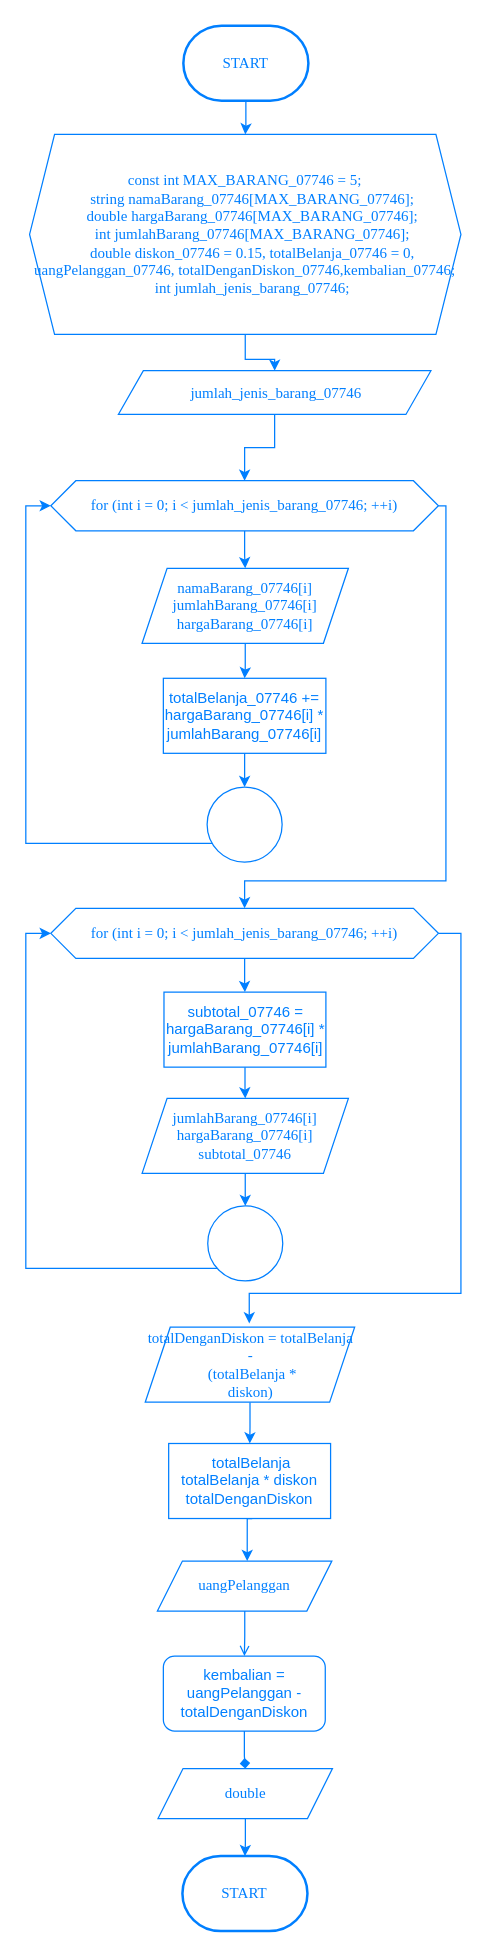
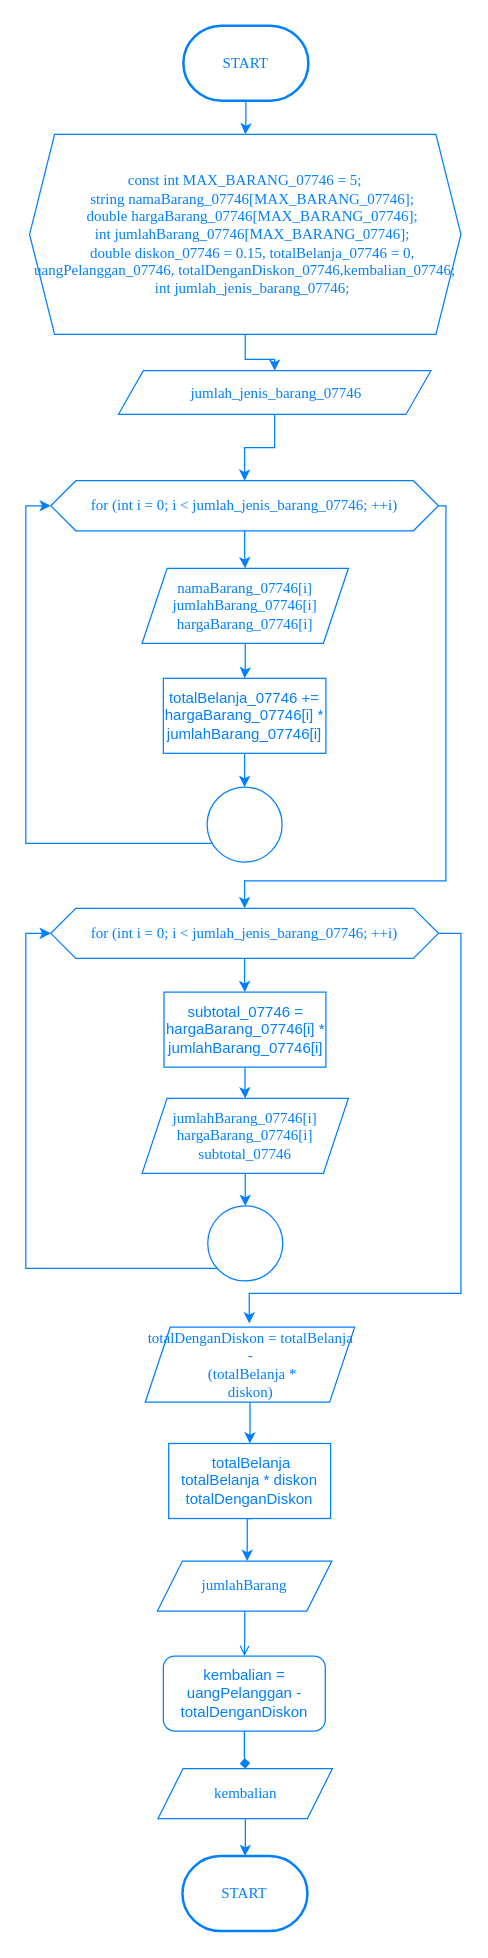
  <mxCell id="0" />
  <mxCell id="1" parent="0" />
  <mxCell id="2" value="" style="edgeStyle=orthogonalEdgeStyle;rounded=0;orthogonalLoop=1;jettySize=auto;html=1;strokeColor=#007FFF;fontColor=#007FFF;" parent="1" source="3" target="5" edge="1"><mxGeometry relative="1" as="geometry" /></mxCell>
  <mxCell id="3" value="START" style="strokeWidth=2;html=1;shape=mxgraph.flowchart.terminator;whiteSpace=wrap;strokeColor=#007FFF;fontColor=#007FFF;fontFamily=consolas;" parent="1" vertex="1"><mxGeometry x="146" y="20" width="100" height="60" as="geometry" /></mxCell>
  <mxCell id="4" style="edgeStyle=orthogonalEdgeStyle;rounded=0;orthogonalLoop=1;jettySize=auto;html=1;entryX=0.5;entryY=0;entryDx=0;entryDy=0;strokeColor=#007FFF;fontColor=#007FFF;fontFamily=consolas;" parent="1" source="5" target="7" edge="1"><mxGeometry relative="1" as="geometry" /></mxCell>
  <mxCell id="5" value="const int MAX_BARANG_07746 = 5;&#10;&amp;nbsp; &amp;nbsp; string namaBarang_07746[MAX_BARANG_07746];&#10;&amp;nbsp; &amp;nbsp; double hargaBarang_07746[MAX_BARANG_07746];&#10;&amp;nbsp; &amp;nbsp; int jumlahBarang_07746[MAX_BARANG_07746];&#10;&amp;nbsp; &amp;nbsp; double diskon_07746 = 0.15, totalBelanja_07746 = 0, uangPelanggan_07746, totalDenganDiskon_07746,kembalian_07746;&#10;&amp;nbsp; &amp;nbsp; int jumlah_jenis_barang_07746;" style="shape=hexagon;perimeter=hexagonPerimeter2;whiteSpace=wrap;html=1;fixedSize=1;strokeColor=#007FFF;fontColor=#007FFF;fontFamily=consolas;" parent="1" vertex="1"><mxGeometry x="23" y="107" width="345" height="160" as="geometry" /></mxCell>
  <mxCell id="6" style="edgeStyle=orthogonalEdgeStyle;rounded=0;orthogonalLoop=1;jettySize=auto;html=1;entryX=0.5;entryY=0;entryDx=0;entryDy=0;strokeColor=#007FFF;fontColor=#007FFF;" parent="1" source="7" target="9" edge="1"><mxGeometry relative="1" as="geometry" /></mxCell>
  <mxCell id="7" value="&amp;nbsp;jumlah_jenis_barang_07746" style="shape=parallelogram;perimeter=parallelogramPerimeter;whiteSpace=wrap;html=1;fixedSize=1;strokeColor=#007FFF;fontColor=#007FFF;fontFamily=consolas;" parent="1" vertex="1"><mxGeometry x="94" y="296" width="250" height="35" as="geometry" /></mxCell>
  <mxCell id="8" style="edgeStyle=orthogonalEdgeStyle;rounded=0;orthogonalLoop=1;jettySize=auto;html=1;strokeColor=#007FFF;fontColor=#007FFF;" parent="1" source="9" target="13" edge="1"><mxGeometry relative="1" as="geometry" /></mxCell>
  <mxCell id="9" value="for (int i = 0; i &amp;lt; jumlah_jenis_barang_07746; ++i)" style="shape=hexagon;perimeter=hexagonPerimeter2;whiteSpace=wrap;html=1;fixedSize=1;strokeColor=#007FFF;fontColor=#007FFF;fontFamily=consolas;" parent="1" vertex="1"><mxGeometry x="40" y="384" width="310" height="40" as="geometry" /></mxCell>
  <mxCell id="10" style="edgeStyle=orthogonalEdgeStyle;rounded=0;orthogonalLoop=1;jettySize=auto;html=1;entryX=0.5;entryY=0;entryDx=0;entryDy=0;strokeColor=#007FFF;fontColor=#007FFF;" edge="1" parent="1" source="11" target="15"><mxGeometry relative="1" as="geometry" /></mxCell>
  <mxCell id="11" value="totalBelanja_07746 += hargaBarang_07746[i] * jumlahBarang_07746[i]" style="rounded=0;whiteSpace=wrap;html=1;strokeColor=#007FFF;fontColor=#007FFF;" parent="1" vertex="1"><mxGeometry x="130" y="542" width="130" height="60" as="geometry" /></mxCell>
  <mxCell id="12" value="" style="edgeStyle=orthogonalEdgeStyle;rounded=0;orthogonalLoop=1;jettySize=auto;html=1;strokeColor=#007FFF;fontColor=#007FFF;" edge="1" parent="1" source="13" target="11"><mxGeometry relative="1" as="geometry" /></mxCell>
  <mxCell id="13" value="namaBarang_07746[i]&lt;br&gt;jumlahBarang_07746[i]&lt;br&gt;hargaBarang_07746[i]" style="shape=parallelogram;perimeter=parallelogramPerimeter;whiteSpace=wrap;html=1;fixedSize=1;strokeColor=#007FFF;fontColor=#007FFF;fontFamily=consolas;" parent="1" vertex="1"><mxGeometry x="113" y="454" width="165" height="60" as="geometry" /></mxCell>
  <mxCell id="14" style="edgeStyle=orthogonalEdgeStyle;rounded=0;orthogonalLoop=1;jettySize=auto;html=1;entryX=0;entryY=0.5;entryDx=0;entryDy=0;strokeColor=#007FFF;fontColor=#007FFF;" parent="1" source="15" target="9" edge="1"><mxGeometry relative="1" as="geometry"><Array as="points"><mxPoint x="20" y="674" /><mxPoint x="20" y="404" /></Array></mxGeometry></mxCell>
  <mxCell id="15" value="" style="ellipse;whiteSpace=wrap;html=1;strokeColor=#007FFF;fontColor=#007FFF;" parent="1" vertex="1"><mxGeometry x="165" y="629" width="60" height="60" as="geometry" /></mxCell>
  <mxCell id="16" style="edgeStyle=orthogonalEdgeStyle;rounded=0;orthogonalLoop=1;jettySize=auto;html=1;entryX=0.5;entryY=0;entryDx=0;entryDy=0;strokeColor=#007FFF;fontColor=#007FFF;" parent="1" source="18" target="20" edge="1"><mxGeometry relative="1" as="geometry" /></mxCell>
  <mxCell id="17" style="edgeStyle=orthogonalEdgeStyle;rounded=0;orthogonalLoop=1;jettySize=auto;html=1;entryX=0.483;entryY=0.016;entryDx=0;entryDy=0;strokeColor=#007FFF;fontColor=#007FFF;entryPerimeter=0;exitX=1;exitY=0.5;exitDx=0;exitDy=0;" parent="1" source="18" edge="1"><mxGeometry relative="1" as="geometry"><mxPoint x="335" y="764" as="sourcePoint" /><mxPoint x="198.695" y="1057.96" as="targetPoint" /><Array as="points"><mxPoint x="368" y="746" /><mxPoint x="368" y="1034" /><mxPoint x="199" y="1034" /></Array></mxGeometry></mxCell>
  <mxCell id="18" value="for (int i = 0; i &amp;lt; jumlah_jenis_barang_07746; ++i)" style="shape=hexagon;perimeter=hexagonPerimeter2;whiteSpace=wrap;html=1;fixedSize=1;strokeColor=#007FFF;fontColor=#007FFF;fontFamily=consolas;" parent="1" vertex="1"><mxGeometry x="40" y="726" width="310" height="40" as="geometry" /></mxCell>
  <mxCell id="19" value="" style="edgeStyle=orthogonalEdgeStyle;rounded=0;orthogonalLoop=1;jettySize=auto;html=1;strokeColor=#007FFF;fontColor=#007FFF;" parent="1" source="20" target="24" edge="1"><mxGeometry relative="1" as="geometry" /></mxCell>
  <mxCell id="20" value="subtotal_07746 = hargaBarang_07746[i] * jumlahBarang_07746[i]" style="rounded=0;whiteSpace=wrap;html=1;strokeColor=#007FFF;fontColor=#007FFF;" parent="1" vertex="1"><mxGeometry x="130.5" y="793" width="129.5" height="60" as="geometry" /></mxCell>
  <mxCell id="21" style="edgeStyle=orthogonalEdgeStyle;rounded=0;orthogonalLoop=1;jettySize=auto;html=1;entryX=0;entryY=0.5;entryDx=0;entryDy=0;strokeColor=#007FFF;fontColor=#007FFF;" parent="1" source="22" target="18" edge="1"><mxGeometry relative="1" as="geometry"><Array as="points"><mxPoint x="20" y="1014" /><mxPoint x="20" y="746" /></Array></mxGeometry></mxCell>
  <mxCell id="22" value="" style="ellipse;whiteSpace=wrap;html=1;strokeColor=#007FFF;fontColor=#007FFF;" parent="1" vertex="1"><mxGeometry x="165.5" y="964" width="60" height="60" as="geometry" /></mxCell>
  <mxCell id="23" value="" style="edgeStyle=orthogonalEdgeStyle;rounded=0;orthogonalLoop=1;jettySize=auto;html=1;strokeColor=#007FFF;fontColor=#007FFF;" parent="1" source="24" target="22" edge="1"><mxGeometry relative="1" as="geometry" /></mxCell>
  <mxCell id="24" value="jumlahBarang_07746[i]&lt;br&gt;hargaBarang_07746[i]&lt;br&gt;subtotal_07746" style="shape=parallelogram;perimeter=parallelogramPerimeter;whiteSpace=wrap;html=1;fixedSize=1;strokeColor=#007FFF;fontColor=#007FFF;fontFamily=consolas;" parent="1" vertex="1"><mxGeometry x="113" y="878" width="165" height="60" as="geometry" /></mxCell>
  <mxCell id="25" value="" style="edgeStyle=orthogonalEdgeStyle;rounded=0;orthogonalLoop=1;jettySize=auto;html=1;strokeColor=#007FFF;fontColor=#007FFF;" edge="1" parent="1" source="26" target="30"><mxGeometry relative="1" as="geometry" /></mxCell>
  <mxCell id="26" value="totalDenganDiskon = totalBelanja -&lt;br&gt;&amp;nbsp;(totalBelanja * &lt;br&gt;diskon)" style="shape=parallelogram;perimeter=parallelogramPerimeter;whiteSpace=wrap;html=1;fixedSize=1;strokeColor=#007FFF;fontColor=#007FFF;fontFamily=consolas;" parent="1" vertex="1"><mxGeometry x="115.5" y="1061" width="167.5" height="60" as="geometry" /></mxCell>
  <mxCell id="27" value="START" style="strokeWidth=2;html=1;shape=mxgraph.flowchart.terminator;whiteSpace=wrap;strokeColor=#007FFF;fontColor=#007FFF;fontFamily=consolas;" parent="1" vertex="1"><mxGeometry x="145.25" y="1484" width="100" height="60" as="geometry" /></mxCell>
  <mxCell id="28" style="edgeStyle=orthogonalEdgeStyle;rounded=0;orthogonalLoop=1;jettySize=auto;html=1;exitX=1;exitY=0.5;exitDx=0;exitDy=0;strokeColor=#007FFF;fontColor=#007FFF;" edge="1" parent="1" source="9" target="18"><mxGeometry relative="1" as="geometry"><mxPoint x="340.71" y="401.8" as="sourcePoint" /><mxPoint x="235" y="726" as="targetPoint" /><Array as="points"><mxPoint x="356" y="404" /><mxPoint x="356" y="704" /><mxPoint x="195" y="704" /></Array></mxGeometry></mxCell>
  <mxCell id="29" style="edgeStyle=orthogonalEdgeStyle;rounded=0;orthogonalLoop=1;jettySize=auto;html=1;strokeColor=#007FFF;fontColor=#007FFF;" edge="1" parent="1"><mxGeometry relative="1" as="geometry"><mxPoint x="201.067" y="1214" as="sourcePoint" /><mxPoint x="197.067" y="1248" as="targetPoint" /></mxGeometry></mxCell>
  <mxCell id="30" value="&amp;nbsp;totalBelanja&lt;br&gt;totalBelanja * diskon&lt;br&gt;totalDenganDiskon" style="rounded=0;whiteSpace=wrap;html=1;strokeColor=#007FFF;fontColor=#007FFF;" vertex="1" parent="1"><mxGeometry x="134.25" y="1154" width="129.5" height="60" as="geometry" /></mxCell>
  <mxCell id="31" style="edgeStyle=orthogonalEdgeStyle;rounded=0;orthogonalLoop=1;jettySize=auto;html=1;strokeColor=#007FFF;fontColor=#007FFF;endArrow=open;" edge="1" parent="1" source="32" target="34"><mxGeometry relative="1" as="geometry" /></mxCell>
- <mxCell id="32" value="uangPelanggan" style="shape=parallelogram;perimeter=parallelogramPerimeter;whiteSpace=wrap;html=1;fixedSize=1;strokeColor=#007FFF;fontColor=#007FFF;fontFamily=consolas;" vertex="1" parent="1"><mxGeometry x="125.25" y="1248" width="139.5" height="40" as="geometry" /></mxCell>
+ <mxCell id="32" value="jumlahBarang" style="shape=parallelogram;perimeter=parallelogramPerimeter;whiteSpace=wrap;html=1;fixedSize=1;strokeColor=#007FFF;fontColor=#007FFF;fontFamily=consolas;" vertex="1" parent="1"><mxGeometry x="125.25" y="1248" width="139.5" height="40" as="geometry" /></mxCell>
  <mxCell id="33" style="edgeStyle=orthogonalEdgeStyle;rounded=0;orthogonalLoop=1;jettySize=auto;html=1;strokeColor=#007FFF;fontColor=#007FFF;endArrow=diamond;" edge="1" parent="1" source="34" target="36"><mxGeometry relative="1" as="geometry" /></mxCell>
  <mxCell id="34" value="kembalian = uangPelanggan - totalDenganDiskon" style="whiteSpace=wrap;html=1;strokeColor=#007FFF;fontColor=#007FFF;rounded=1;" vertex="1" parent="1"><mxGeometry x="130" y="1324" width="129.5" height="60" as="geometry" /></mxCell>
  <mxCell id="35" style="edgeStyle=orthogonalEdgeStyle;rounded=0;orthogonalLoop=1;jettySize=auto;html=1;strokeColor=#007FFF;fontColor=#007FFF;" edge="1" parent="1" source="36" target="27"><mxGeometry relative="1" as="geometry" /></mxCell>
- <mxCell id="36" value="double" style="shape=parallelogram;perimeter=parallelogramPerimeter;whiteSpace=wrap;html=1;fixedSize=1;strokeColor=#007FFF;fontColor=#007FFF;fontFamily=consolas;" vertex="1" parent="1"><mxGeometry x="125.75" y="1414" width="139.5" height="40" as="geometry" /></mxCell>
+ <mxCell id="36" value="kembalian" style="shape=parallelogram;perimeter=parallelogramPerimeter;whiteSpace=wrap;html=1;fixedSize=1;strokeColor=#007FFF;fontColor=#007FFF;fontFamily=consolas;" vertex="1" parent="1"><mxGeometry x="125.75" y="1414" width="139.5" height="40" as="geometry" /></mxCell>
